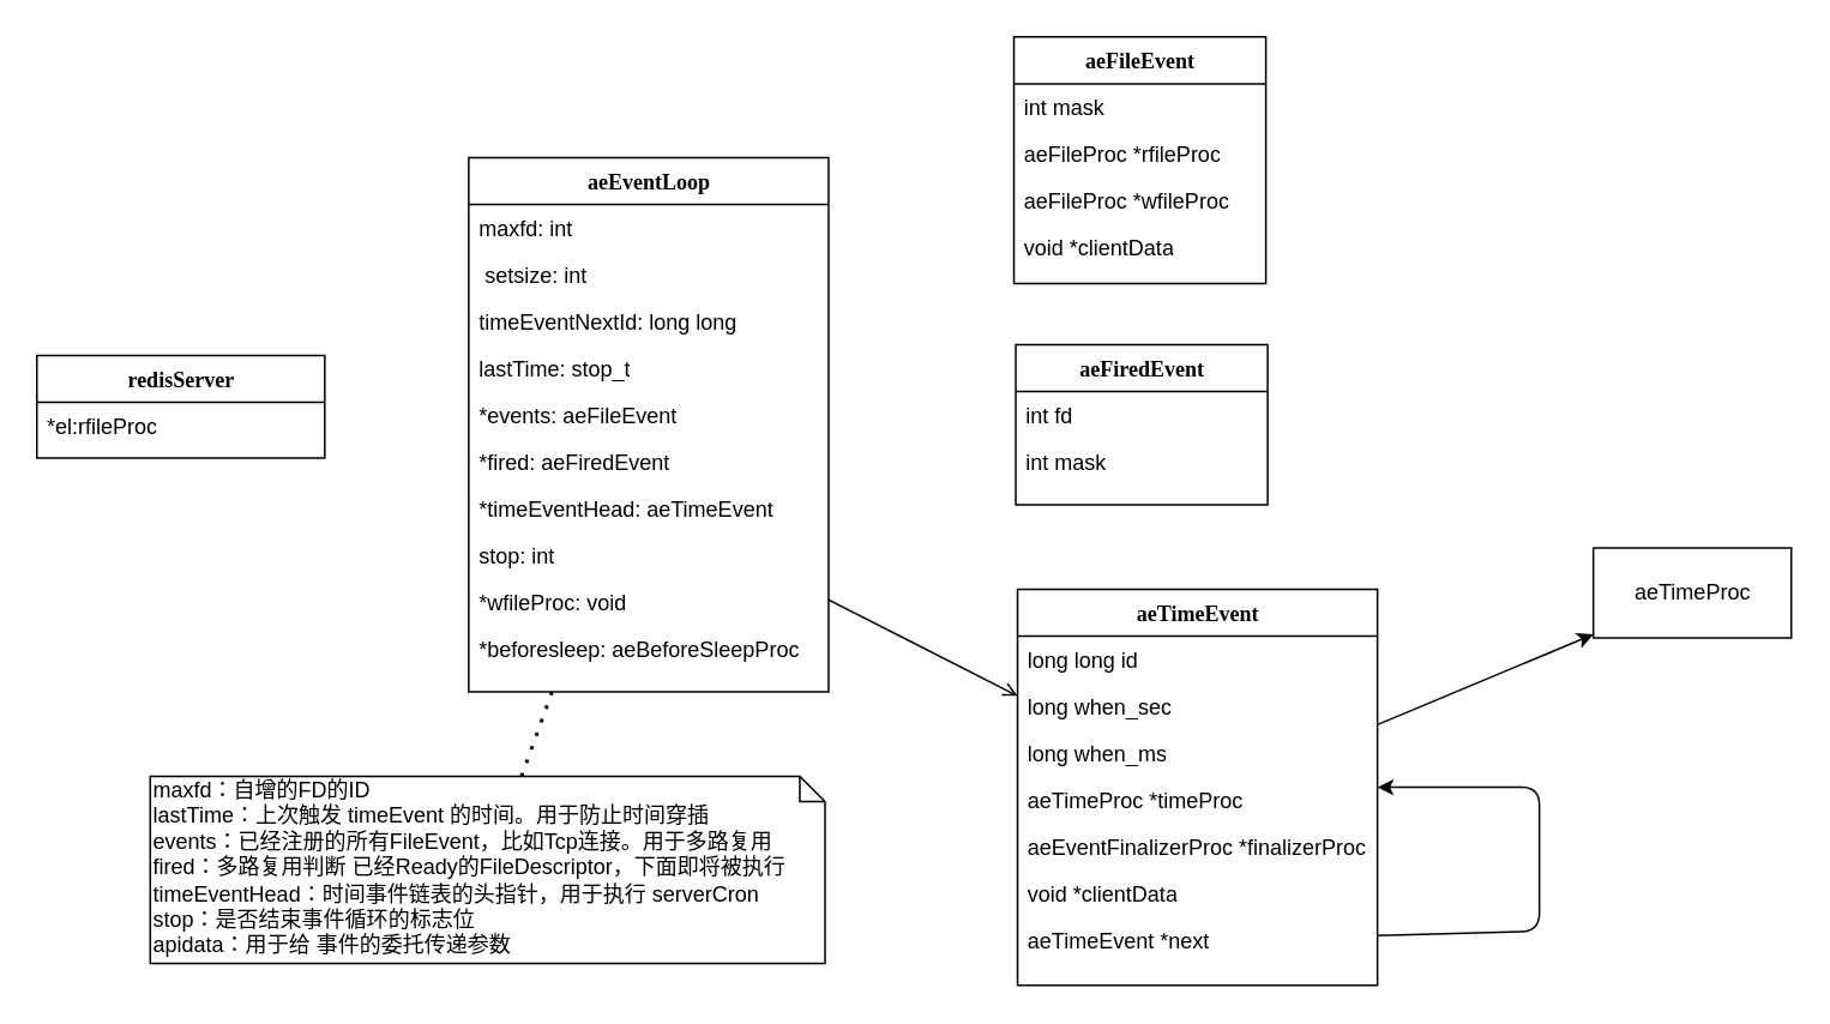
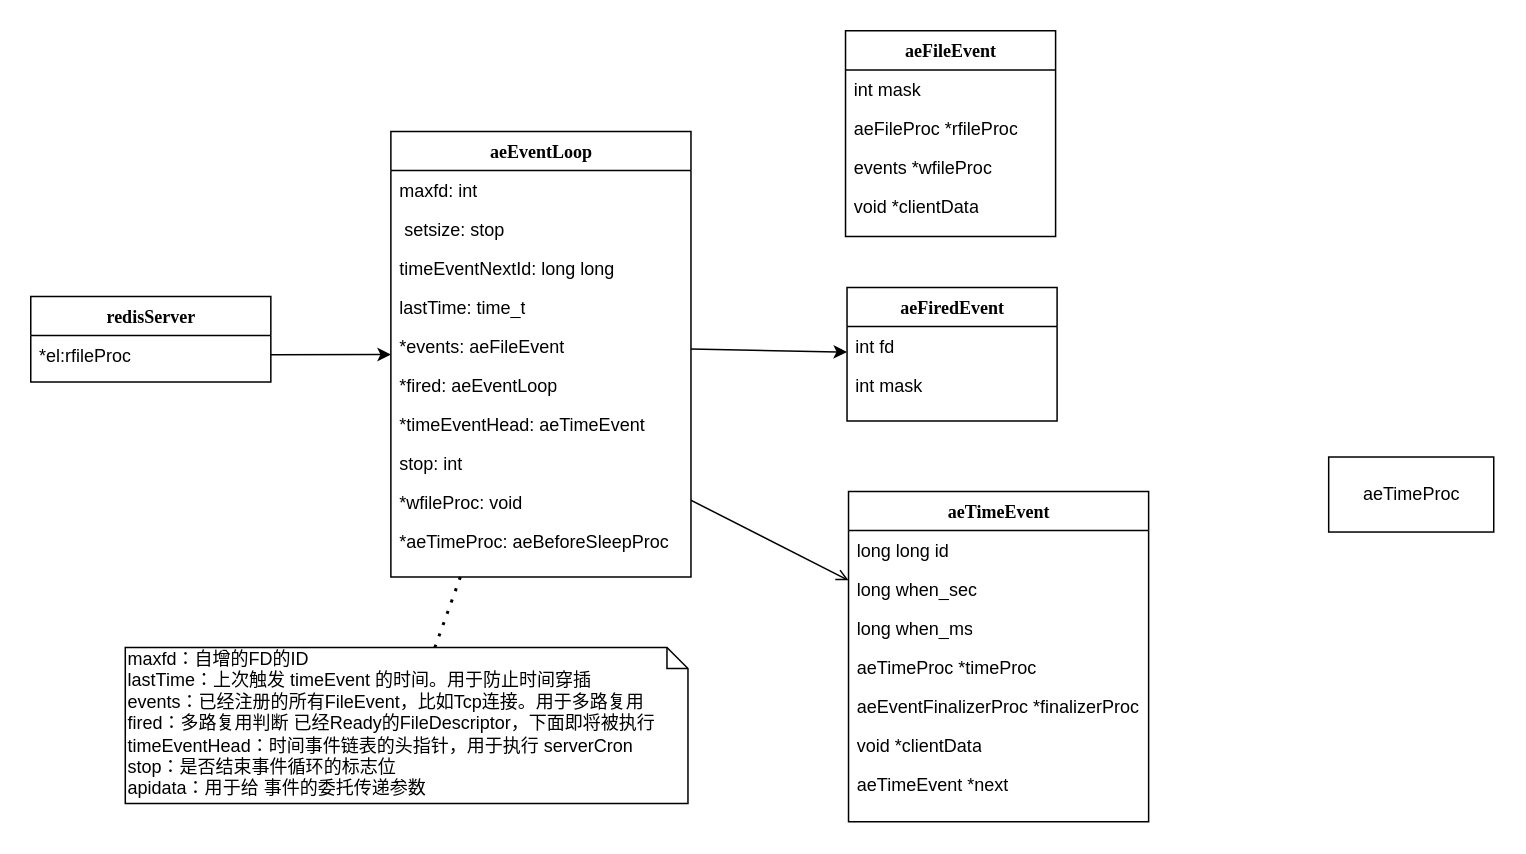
  <mxCell id="0" />
  <mxCell id="1" parent="0" />
+ <mxCell id="2" value="" style="endArrow=classic;html=1;" edge="1" parent="1" source="10" target="36"><mxGeometry width="50" height="50" relative="1" as="geometry"><mxPoint x="70" y="294" as="sourcePoint" /><mxPoint x="120" y="244" as="targetPoint" /></mxGeometry></mxCell>
  <mxCell id="3" value="" style="endArrow=open;html=1;" edge="1" parent="1" source="12" target="22"><mxGeometry width="50" height="50" relative="1" as="geometry"><mxPoint x="110" y="374" as="sourcePoint" /><mxPoint x="160" y="324" as="targetPoint" /></mxGeometry></mxCell>
+ <mxCell id="4" value="" style="endArrow=classic;html=1;" edge="1" parent="1" source="19" target="5"><mxGeometry width="50" height="50" relative="1" as="geometry"><mxPoint x="30" y="294" as="sourcePoint" /><mxPoint x="80" y="244" as="targetPoint" /></mxGeometry></mxCell>
  <mxCell id="5" value="aeEventLoop" style="swimlane;html=1;fontStyle=1;align=center;verticalAlign=top;childLayout=stackLayout;horizontal=1;startSize=26;horizontalStack=0;resizeParent=1;resizeLast=0;collapsible=1;marginBottom=0;swimlaneFillColor=#ffffff;rounded=0;shadow=0;comic=0;labelBackgroundColor=none;strokeWidth=1;fillColor=none;fontFamily=Verdana;fontSize=12" parent="1" vertex="1"><mxGeometry x="260" y="87" width="200" height="297" as="geometry" /></mxCell>
  <mxCell id="6" value="&lt;div&gt;maxfd: int&lt;/div&gt;" style="text;html=1;strokeColor=none;fillColor=none;align=left;verticalAlign=top;spacingLeft=4;spacingRight=4;whiteSpace=wrap;overflow=hidden;rotatable=0;points=[[0,0.5],[1,0.5]];portConstraint=eastwest;" parent="5" vertex="1"><mxGeometry y="26" width="200" height="26" as="geometry" /></mxCell>
- <mxCell id="7" value="&amp;nbsp;setsize: int" style="text;html=1;strokeColor=none;fillColor=none;align=left;verticalAlign=top;spacingLeft=4;spacingRight=4;whiteSpace=wrap;overflow=hidden;rotatable=0;points=[[0,0.5],[1,0.5]];portConstraint=eastwest;" parent="5" vertex="1"><mxGeometry y="52" width="200" height="26" as="geometry" /></mxCell>
+ <mxCell id="7" value="&amp;nbsp;setsize: stop" style="text;html=1;strokeColor=none;fillColor=none;align=left;verticalAlign=top;spacingLeft=4;spacingRight=4;whiteSpace=wrap;overflow=hidden;rotatable=0;points=[[0,0.5],[1,0.5]];portConstraint=eastwest;" parent="5" vertex="1"><mxGeometry y="52" width="200" height="26" as="geometry" /></mxCell>
  <mxCell id="8" value="timeEventNextId: long long" style="text;html=1;strokeColor=none;fillColor=none;align=left;verticalAlign=top;spacingLeft=4;spacingRight=4;whiteSpace=wrap;overflow=hidden;rotatable=0;points=[[0,0.5],[1,0.5]];portConstraint=eastwest;" parent="5" vertex="1"><mxGeometry y="78" width="200" height="26" as="geometry" /></mxCell>
- <mxCell id="9" value="lastTime: stop_t" style="text;html=1;strokeColor=none;fillColor=none;align=left;verticalAlign=top;spacingLeft=4;spacingRight=4;whiteSpace=wrap;overflow=hidden;rotatable=0;points=[[0,0.5],[1,0.5]];portConstraint=eastwest;" parent="5" vertex="1"><mxGeometry y="104" width="200" height="26" as="geometry" /></mxCell>
+ <mxCell id="9" value="lastTime: time_t" style="text;html=1;strokeColor=none;fillColor=none;align=left;verticalAlign=top;spacingLeft=4;spacingRight=4;whiteSpace=wrap;overflow=hidden;rotatable=0;points=[[0,0.5],[1,0.5]];portConstraint=eastwest;" parent="5" vertex="1"><mxGeometry y="104" width="200" height="26" as="geometry" /></mxCell>
  <mxCell id="10" value="*events: aeFileEvent" style="text;html=1;strokeColor=none;fillColor=none;align=left;verticalAlign=top;spacingLeft=4;spacingRight=4;whiteSpace=wrap;overflow=hidden;rotatable=0;points=[[0,0.5],[1,0.5]];portConstraint=eastwest;" parent="5" vertex="1"><mxGeometry y="130" width="200" height="26" as="geometry" /></mxCell>
- <mxCell id="11" value="*fired: aeFiredEvent" style="text;html=1;strokeColor=none;fillColor=none;align=left;verticalAlign=top;spacingLeft=4;spacingRight=4;whiteSpace=wrap;overflow=hidden;rotatable=0;points=[[0,0.5],[1,0.5]];portConstraint=eastwest;" parent="5" vertex="1"><mxGeometry y="156" width="200" height="26" as="geometry" /></mxCell>
+ <mxCell id="11" value="*fired: aeEventLoop" style="text;html=1;strokeColor=none;fillColor=none;align=left;verticalAlign=top;spacingLeft=4;spacingRight=4;whiteSpace=wrap;overflow=hidden;rotatable=0;points=[[0,0.5],[1,0.5]];portConstraint=eastwest;" parent="5" vertex="1"><mxGeometry y="156" width="200" height="26" as="geometry" /></mxCell>
  <mxCell id="12" value="*timeEventHead: aeTimeEvent" style="text;html=1;strokeColor=none;fillColor=none;align=left;verticalAlign=top;spacingLeft=4;spacingRight=4;whiteSpace=wrap;overflow=hidden;rotatable=0;points=[[0,0.5],[1,0.5]];portConstraint=eastwest;" parent="5" vertex="1"><mxGeometry y="182" width="200" height="26" as="geometry" /></mxCell>
  <mxCell id="13" value="stop: int" style="text;html=1;strokeColor=none;fillColor=none;align=left;verticalAlign=top;spacingLeft=4;spacingRight=4;whiteSpace=wrap;overflow=hidden;rotatable=0;points=[[0,0.5],[1,0.5]];portConstraint=eastwest;" parent="5" vertex="1"><mxGeometry y="208" width="200" height="26" as="geometry" /></mxCell>
  <mxCell id="14" value="*wfileProc: void" style="text;html=1;strokeColor=none;fillColor=none;align=left;verticalAlign=top;spacingLeft=4;spacingRight=4;whiteSpace=wrap;overflow=hidden;rotatable=0;points=[[0,0.5],[1,0.5]];portConstraint=eastwest;" vertex="1" parent="5"><mxGeometry y="234" width="200" height="26" as="geometry" /></mxCell>
- <mxCell id="15" value="*beforesleep: aeBeforeSleepProc" style="text;html=1;strokeColor=none;fillColor=none;align=left;verticalAlign=top;spacingLeft=4;spacingRight=4;whiteSpace=wrap;overflow=hidden;rotatable=0;points=[[0,0.5],[1,0.5]];portConstraint=eastwest;" vertex="1" parent="5"><mxGeometry y="260" width="200" height="26" as="geometry" /></mxCell>
+ <mxCell id="15" value="*aeTimeProc: aeBeforeSleepProc" style="text;html=1;strokeColor=none;fillColor=none;align=left;verticalAlign=top;spacingLeft=4;spacingRight=4;whiteSpace=wrap;overflow=hidden;rotatable=0;points=[[0,0.5],[1,0.5]];portConstraint=eastwest;" vertex="1" parent="5"><mxGeometry y="260" width="200" height="26" as="geometry" /></mxCell>
  <mxCell id="16" value="aeTimeProc" style="html=1;" vertex="1" parent="1"><mxGeometry x="885" y="304" width="110" height="50" as="geometry" /></mxCell>
- <mxCell id="17" value="" style="endArrow=classic;html=1;" edge="1" parent="1" source="26" target="16"><mxGeometry width="50" height="50" relative="1" as="geometry"><mxPoint x="460" y="524" as="sourcePoint" /><mxPoint x="510" y="474" as="targetPoint" /></mxGeometry></mxCell>
  <mxCell id="18" value="redisServer" style="swimlane;html=1;fontStyle=1;align=center;verticalAlign=top;childLayout=stackLayout;horizontal=1;startSize=26;horizontalStack=0;resizeParent=1;resizeLast=0;collapsible=1;marginBottom=0;swimlaneFillColor=#ffffff;rounded=0;shadow=0;comic=0;labelBackgroundColor=none;strokeWidth=1;fillColor=none;fontFamily=Verdana;fontSize=12" parent="1" vertex="1"><mxGeometry x="20" y="197" width="160" height="57" as="geometry"><mxRectangle x="90" y="83" width="100" height="26" as="alternateBounds" /></mxGeometry></mxCell>
  <mxCell id="19" value="*el:rfileProc" style="text;html=1;strokeColor=none;fillColor=none;align=left;verticalAlign=top;spacingLeft=4;spacingRight=4;whiteSpace=wrap;overflow=hidden;rotatable=0;points=[[0,0.5],[1,0.5]];portConstraint=eastwest;" parent="18" vertex="1"><mxGeometry y="26" width="160" height="26" as="geometry" /></mxCell>
  <mxCell id="20" value="maxfd：自增的FD的ID&lt;br&gt;lastTime：上次触发 timeEvent 的时间。用于防止时间穿插&lt;br&gt;events：已经注册的所有FileEvent，比如Tcp连接。用于多路复用&lt;br&gt;fired：多路复用判断 已经Ready的FileDescriptor，下面即将被执行&lt;br&gt;timeEventHead：时间事件链表的头指针，用于执行 serverCron&lt;br&gt;stop：是否结束事件循环的标志位&lt;br&gt;apidata：用于给 事件的委托传递参数" style="shape=note;whiteSpace=wrap;html=1;size=14;verticalAlign=top;align=left;spacingTop=-6;" vertex="1" parent="1"><mxGeometry x="83" y="431" width="375" height="104" as="geometry" /></mxCell>
  <mxCell id="21" value="" style="endArrow=none;dashed=1;html=1;dashPattern=1 3;strokeWidth=2;" edge="1" parent="1" source="20" target="5"><mxGeometry width="50" height="50" relative="1" as="geometry"><mxPoint x="311" y="386" as="sourcePoint" /><mxPoint x="361" y="336" as="targetPoint" /></mxGeometry></mxCell>
  <mxCell id="22" value="aeTimeEvent" style="swimlane;html=1;fontStyle=1;align=center;verticalAlign=top;childLayout=stackLayout;horizontal=1;startSize=26;horizontalStack=0;resizeParent=1;resizeLast=0;collapsible=1;marginBottom=0;swimlaneFillColor=#ffffff;rounded=0;shadow=0;comic=0;labelBackgroundColor=none;strokeWidth=1;fillColor=none;fontFamily=Verdana;fontSize=12" parent="1" vertex="1"><mxGeometry x="565" y="327" width="200" height="220" as="geometry" /></mxCell>
  <mxCell id="23" value="long long id" style="text;html=1;strokeColor=none;fillColor=none;align=left;verticalAlign=top;spacingLeft=4;spacingRight=4;whiteSpace=wrap;overflow=hidden;rotatable=0;points=[[0,0.5],[1,0.5]];portConstraint=eastwest;" parent="22" vertex="1"><mxGeometry y="26" width="200" height="26" as="geometry" /></mxCell>
  <mxCell id="24" value="long when_sec" style="text;html=1;strokeColor=none;fillColor=none;align=left;verticalAlign=top;spacingLeft=4;spacingRight=4;whiteSpace=wrap;overflow=hidden;rotatable=0;points=[[0,0.5],[1,0.5]];portConstraint=eastwest;" parent="22" vertex="1"><mxGeometry y="52" width="200" height="26" as="geometry" /></mxCell>
  <mxCell id="25" value="long when_ms" style="text;html=1;strokeColor=none;fillColor=none;align=left;verticalAlign=top;spacingLeft=4;spacingRight=4;whiteSpace=wrap;overflow=hidden;rotatable=0;points=[[0,0.5],[1,0.5]];portConstraint=eastwest;" parent="22" vertex="1"><mxGeometry y="78" width="200" height="26" as="geometry" /></mxCell>
  <mxCell id="26" value="aeTimeProc *timeProc" style="text;html=1;strokeColor=none;fillColor=none;align=left;verticalAlign=top;spacingLeft=4;spacingRight=4;whiteSpace=wrap;overflow=hidden;rotatable=0;points=[[0,0.5],[1,0.5]];portConstraint=eastwest;" parent="22" vertex="1"><mxGeometry y="104" width="200" height="26" as="geometry" /></mxCell>
  <mxCell id="27" value="aeEventFinalizerProc *finalizerProc" style="text;html=1;strokeColor=none;fillColor=none;align=left;verticalAlign=top;spacingLeft=4;spacingRight=4;whiteSpace=wrap;overflow=hidden;rotatable=0;points=[[0,0.5],[1,0.5]];portConstraint=eastwest;" parent="22" vertex="1"><mxGeometry y="130" width="200" height="26" as="geometry" /></mxCell>
  <mxCell id="28" value="void *clientData" style="text;html=1;strokeColor=none;fillColor=none;align=left;verticalAlign=top;spacingLeft=4;spacingRight=4;whiteSpace=wrap;overflow=hidden;rotatable=0;points=[[0,0.5],[1,0.5]];portConstraint=eastwest;" parent="22" vertex="1"><mxGeometry y="156" width="200" height="26" as="geometry" /></mxCell>
  <mxCell id="29" value="aeTimeEvent *next" style="text;html=1;strokeColor=none;fillColor=none;align=left;verticalAlign=top;spacingLeft=4;spacingRight=4;whiteSpace=wrap;overflow=hidden;rotatable=0;points=[[0,0.5],[1,0.5]];portConstraint=eastwest;" parent="22" vertex="1"><mxGeometry y="182" width="200" height="26" as="geometry" /></mxCell>
- <mxCell id="30" value="" style="endArrow=classic;html=1;" edge="1" parent="22" source="29" target="22"><mxGeometry width="50" height="50" relative="1" as="geometry"><mxPoint x="220" y="300" as="sourcePoint" /><mxPoint x="290" y="130" as="targetPoint" /><Array as="points"><mxPoint x="290" y="190" /><mxPoint x="290" y="110" /></Array></mxGeometry></mxCell>
  <mxCell id="31" value="aeFileEvent" style="swimlane;html=1;fontStyle=1;align=center;verticalAlign=top;childLayout=stackLayout;horizontal=1;startSize=26;horizontalStack=0;resizeParent=1;resizeLast=0;collapsible=1;marginBottom=0;swimlaneFillColor=#ffffff;rounded=0;shadow=0;comic=0;labelBackgroundColor=none;strokeWidth=1;fillColor=none;fontFamily=Verdana;fontSize=12" vertex="1" parent="1"><mxGeometry x="563" y="20" width="140" height="137" as="geometry" /></mxCell>
  <mxCell id="32" value="int mask" style="text;html=1;strokeColor=none;fillColor=none;align=left;verticalAlign=top;spacingLeft=4;spacingRight=4;whiteSpace=wrap;overflow=hidden;rotatable=0;points=[[0,0.5],[1,0.5]];portConstraint=eastwest;" vertex="1" parent="31"><mxGeometry y="26" width="140" height="26" as="geometry" /></mxCell>
  <mxCell id="33" value="aeFileProc *rfileProc" style="text;html=1;strokeColor=none;fillColor=none;align=left;verticalAlign=top;spacingLeft=4;spacingRight=4;whiteSpace=wrap;overflow=hidden;rotatable=0;points=[[0,0.5],[1,0.5]];portConstraint=eastwest;" vertex="1" parent="31"><mxGeometry y="52" width="140" height="26" as="geometry" /></mxCell>
- <mxCell id="34" value="aeFileProc *wfileProc" style="text;html=1;strokeColor=none;fillColor=none;align=left;verticalAlign=top;spacingLeft=4;spacingRight=4;whiteSpace=wrap;overflow=hidden;rotatable=0;points=[[0,0.5],[1,0.5]];portConstraint=eastwest;" vertex="1" parent="31"><mxGeometry y="78" width="140" height="26" as="geometry" /></mxCell>
+ <mxCell id="34" value="events *wfileProc" style="text;html=1;strokeColor=none;fillColor=none;align=left;verticalAlign=top;spacingLeft=4;spacingRight=4;whiteSpace=wrap;overflow=hidden;rotatable=0;points=[[0,0.5],[1,0.5]];portConstraint=eastwest;" vertex="1" parent="31"><mxGeometry y="78" width="140" height="26" as="geometry" /></mxCell>
  <mxCell id="35" value="void *clientData" style="text;html=1;strokeColor=none;fillColor=none;align=left;verticalAlign=top;spacingLeft=4;spacingRight=4;whiteSpace=wrap;overflow=hidden;rotatable=0;points=[[0,0.5],[1,0.5]];portConstraint=eastwest;" vertex="1" parent="31"><mxGeometry y="104" width="140" height="26" as="geometry" /></mxCell>
  <mxCell id="36" value="aeFiredEvent" style="swimlane;html=1;fontStyle=1;align=center;verticalAlign=top;childLayout=stackLayout;horizontal=1;startSize=26;horizontalStack=0;resizeParent=1;resizeLast=0;collapsible=1;marginBottom=0;swimlaneFillColor=#ffffff;rounded=0;shadow=0;comic=0;labelBackgroundColor=none;strokeWidth=1;fillColor=none;fontFamily=Verdana;fontSize=12" parent="1" vertex="1"><mxGeometry x="564" y="191" width="140" height="89" as="geometry" /></mxCell>
  <mxCell id="37" value="int fd" style="text;html=1;strokeColor=none;fillColor=none;align=left;verticalAlign=top;spacingLeft=4;spacingRight=4;whiteSpace=wrap;overflow=hidden;rotatable=0;points=[[0,0.5],[1,0.5]];portConstraint=eastwest;" parent="36" vertex="1"><mxGeometry y="26" width="140" height="26" as="geometry" /></mxCell>
  <mxCell id="38" value="int mask" style="text;html=1;strokeColor=none;fillColor=none;align=left;verticalAlign=top;spacingLeft=4;spacingRight=4;whiteSpace=wrap;overflow=hidden;rotatable=0;points=[[0,0.5],[1,0.5]];portConstraint=eastwest;" parent="36" vertex="1"><mxGeometry y="52" width="140" height="26" as="geometry" /></mxCell>
